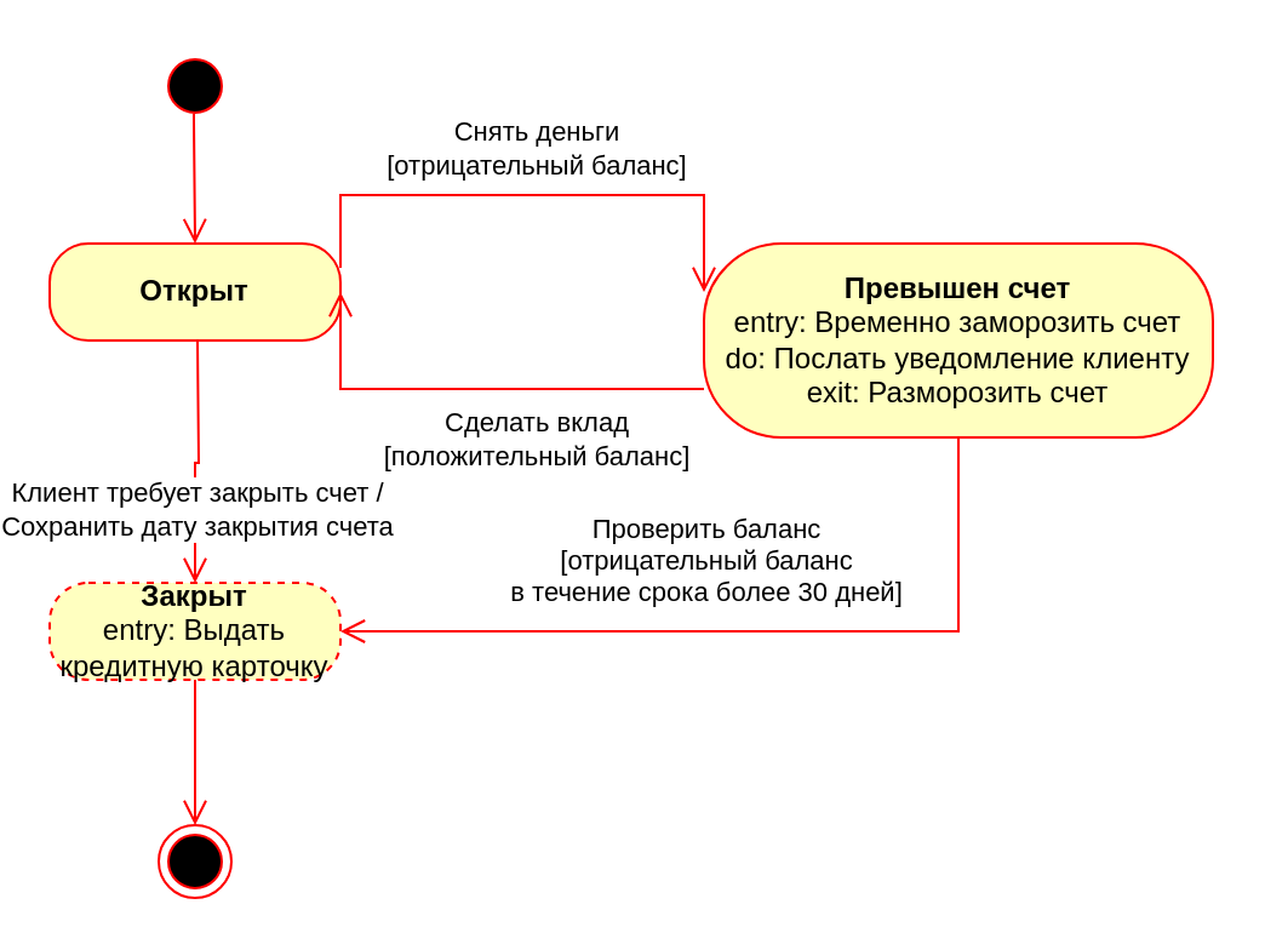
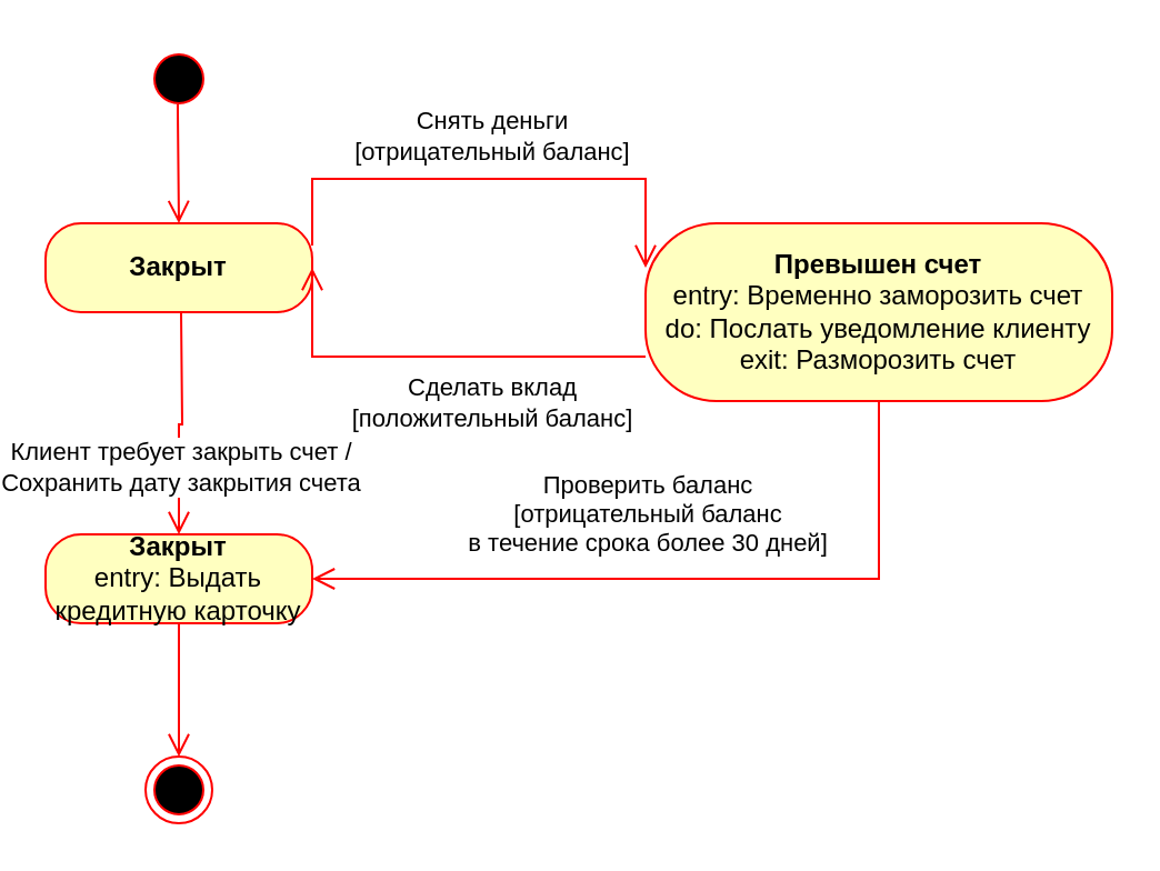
  <mxCell id="0" />
  <mxCell id="1" parent="0" />
  <mxCell id="2" value="" style="ellipse;html=1;shape=startState;fillColor=#000000;strokeColor=#ff0000;" vertex="1" parent="1"><mxGeometry x="65" y="20" width="30" height="30" as="geometry" /></mxCell>
  <mxCell id="3" value="" style="edgeStyle=orthogonalEdgeStyle;html=1;verticalAlign=bottom;endArrow=open;endSize=8;strokeColor=#ff0000;rounded=0;entryX=0.5;entryY=0;entryDx=0;entryDy=0;exitX=0.483;exitY=0.878;exitDx=0;exitDy=0;exitPerimeter=0;" edge="1" source="2" parent="1"><mxGeometry relative="1" as="geometry"><mxPoint x="80" y="100" as="targetPoint" /><mxPoint x="81" y="50" as="sourcePoint" /><Array as="points"><mxPoint x="80" y="50" /><mxPoint x="80" y="50" /></Array></mxGeometry></mxCell>
  <mxCell id="4" value="" style="ellipse;html=1;shape=endState;fillColor=#000000;strokeColor=#ff0000;" vertex="1" parent="1"><mxGeometry x="65" y="340" width="30" height="30" as="geometry" /></mxCell>
- <mxCell id="5" value="&lt;b&gt;Открыт&lt;/b&gt;" style="rounded=1;whiteSpace=wrap;html=1;arcSize=40;fontColor=#000000;fillColor=#ffffc0;strokeColor=#ff0000;" vertex="1" parent="1"><mxGeometry x="20" y="100" width="120" height="40" as="geometry" /></mxCell>
+ <mxCell id="5" value="&lt;b&gt;Закрыт&lt;/b&gt;" style="rounded=1;whiteSpace=wrap;html=1;arcSize=40;fontColor=#000000;fillColor=#ffffc0;strokeColor=#ff0000;" vertex="1" parent="1"><mxGeometry x="20" y="100" width="120" height="40" as="geometry" /></mxCell>
  <mxCell id="6" value="" style="edgeStyle=orthogonalEdgeStyle;html=1;verticalAlign=bottom;endArrow=open;endSize=8;strokeColor=#ff0000;rounded=0;entryX=0.5;entryY=0;entryDx=0;entryDy=0;" edge="1" parent="1" target="8"><mxGeometry relative="1" as="geometry"><mxPoint x="81" y="200" as="targetPoint" /><mxPoint x="81" y="140" as="sourcePoint" /></mxGeometry></mxCell>
  <mxCell id="7" value="Клиент требует закрыть счет /&lt;br&gt;Сохранить дату закрытия счета" style="edgeLabel;html=1;align=center;verticalAlign=middle;resizable=0;points=[];" vertex="1" connectable="0" parent="6"><mxGeometry x="0.251" y="1" relative="1" as="geometry"><mxPoint x="-1" y="8" as="offset" /></mxGeometry></mxCell>
- <mxCell id="8" value="&lt;b&gt;Закрыт&lt;/b&gt;&lt;br&gt;entry: Выдать кредитную карточку" style="rounded=1;whiteSpace=wrap;html=1;arcSize=40;fontColor=#000000;fillColor=#ffffc0;strokeColor=#ff0000;dashed=1;" vertex="1" parent="1"><mxGeometry x="20" y="240" width="120" height="40" as="geometry" /></mxCell>
+ <mxCell id="8" value="&lt;b&gt;Закрыт&lt;/b&gt;&lt;br&gt;entry: Выдать кредитную карточку" style="rounded=1;whiteSpace=wrap;html=1;arcSize=40;fontColor=#000000;fillColor=#ffffc0;strokeColor=#ff0000;" vertex="1" parent="1"><mxGeometry x="20" y="240" width="120" height="40" as="geometry" /></mxCell>
  <mxCell id="9" value="" style="edgeStyle=orthogonalEdgeStyle;html=1;verticalAlign=bottom;endArrow=open;endSize=8;strokeColor=#ff0000;rounded=0;" edge="1" source="8" parent="1"><mxGeometry relative="1" as="geometry"><mxPoint x="80" y="340" as="targetPoint" /></mxGeometry></mxCell>
  <mxCell id="10" value="&lt;b&gt;Превышен счет&lt;/b&gt;&lt;br&gt;entry: Временно заморозить счет&lt;br&gt;do: Послать уведомление клиенту&lt;br&gt;exit: Разморозить счет" style="rounded=1;whiteSpace=wrap;html=1;arcSize=40;fontColor=#000000;fillColor=#ffffc0;strokeColor=#ff0000;" vertex="1" parent="1"><mxGeometry x="290" y="100" width="210" height="80" as="geometry" /></mxCell>
  <mxCell id="11" value="" style="edgeStyle=orthogonalEdgeStyle;html=1;verticalAlign=bottom;endArrow=open;endSize=8;strokeColor=#ff0000;rounded=0;entryX=1;entryY=0.5;entryDx=0;entryDy=0;" edge="1" source="10" parent="1" target="5"><mxGeometry relative="1" as="geometry"><mxPoint x="350" y="200" as="targetPoint" /><Array as="points"><mxPoint x="350" y="160" /><mxPoint x="140" y="160" /></Array></mxGeometry></mxCell>
  <mxCell id="12" value="Сделать вклад&lt;br&gt;[положительный баланс]" style="edgeLabel;html=1;align=center;verticalAlign=middle;resizable=0;points=[];" vertex="1" connectable="0" parent="11"><mxGeometry x="-0.307" relative="1" as="geometry"><mxPoint x="-4" y="20" as="offset" /></mxGeometry></mxCell>
  <mxCell id="13" value="" style="edgeStyle=orthogonalEdgeStyle;html=1;verticalAlign=bottom;endArrow=open;endSize=8;strokeColor=#ff0000;rounded=0;exitX=1;exitY=0.25;exitDx=0;exitDy=0;entryX=0;entryY=0.25;entryDx=0;entryDy=0;" edge="1" parent="1" source="5" target="10"><mxGeometry relative="1" as="geometry"><mxPoint x="270" y="100" as="targetPoint" /><mxPoint x="300" y="170" as="sourcePoint" /><Array as="points"><mxPoint x="140" y="80" /><mxPoint x="290" y="80" /></Array></mxGeometry></mxCell>
  <mxCell id="14" value="Снять деньги&lt;br&gt;[отрицательный баланс]" style="edgeLabel;html=1;align=center;verticalAlign=middle;resizable=0;points=[];" vertex="1" connectable="0" parent="13"><mxGeometry x="-0.197" relative="1" as="geometry"><mxPoint x="22" y="-20" as="offset" /></mxGeometry></mxCell>
  <mxCell id="15" value="" style="edgeStyle=orthogonalEdgeStyle;html=1;verticalAlign=bottom;endArrow=open;endSize=8;strokeColor=#ff0000;rounded=0;entryX=1;entryY=0.5;entryDx=0;entryDy=0;exitX=0.5;exitY=1;exitDx=0;exitDy=0;" edge="1" parent="1" source="10" target="8"><mxGeometry relative="1" as="geometry"><mxPoint x="160" y="140" as="targetPoint" /><mxPoint x="310" y="180" as="sourcePoint" /><Array as="points"><mxPoint x="395" y="260" /></Array></mxGeometry></mxCell>
  <mxCell id="16" value="Проверить баланс&lt;br&gt;[отрицательный баланс &lt;br&gt;в течение срока более 30 дней]" style="edgeLabel;html=1;align=center;verticalAlign=middle;resizable=0;points=[];" vertex="1" connectable="0" parent="15"><mxGeometry x="-0.134" y="-1" relative="1" as="geometry"><mxPoint x="-40" y="-29" as="offset" /></mxGeometry></mxCell>
